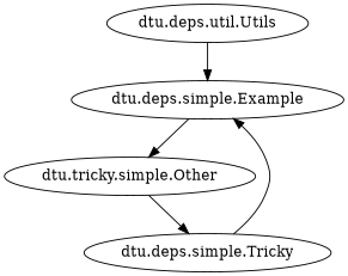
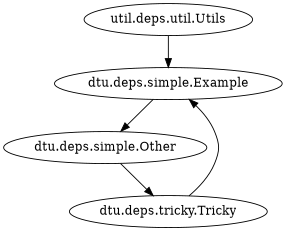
  digraph {
    n1 [label="dtu.deps.simple.Example"]
-   n2 [label="dtu.tricky.simple.Other"]
-   n3 [label="dtu.deps.simple.Tricky"]
-   n4 [label="dtu.deps.util.Utils"]
+   n2 [label="dtu.deps.simple.Other"]
+   n3 [label="dtu.deps.tricky.Tricky"]
+   n4 [label="util.deps.util.Utils"]
    n1 -> n2
    n2 -> n3
    n3 -> n1
    n4 -> n1
  }
